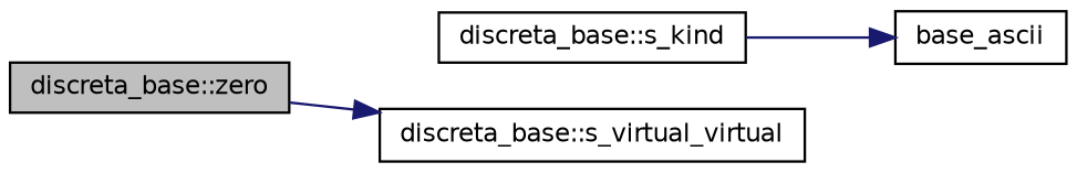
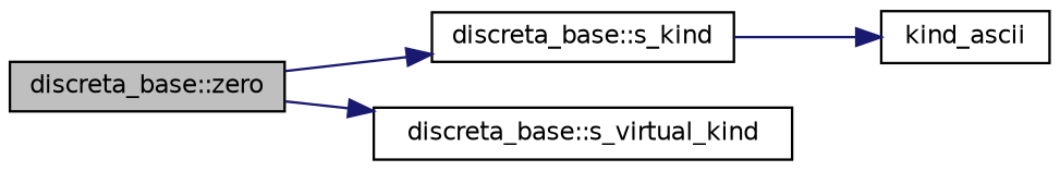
  digraph {
    rankdir=LR
    node [color=black fillcolor=white fontname=Helvetica fontsize=10 shape=record style=filled]
    edge [color=midnightblue fontname=Helvetica fontsize=10 labelfontname=Helvetica labelfontsize=10 style=solid]
    n1 [fillcolor=grey75 fontcolor=black height=0.2 label="discreta_base::zero" width=0.4]
    n2 [height=0.2 label="discreta_base::s_kind" width=0.4]
-   n3 [height=0.2 label="discreta_base::s_virtual_virtual" width=0.4]
-   n4 [height=0.2 label=base_ascii width=0.4]
+   n3 [height=0.2 label="discreta_base::s_virtual_kind" width=0.4]
+   n4 [height=0.2 label=kind_ascii width=0.4]
+   n1 -> n2
    n1 -> n3
    n2 -> n4
  }
